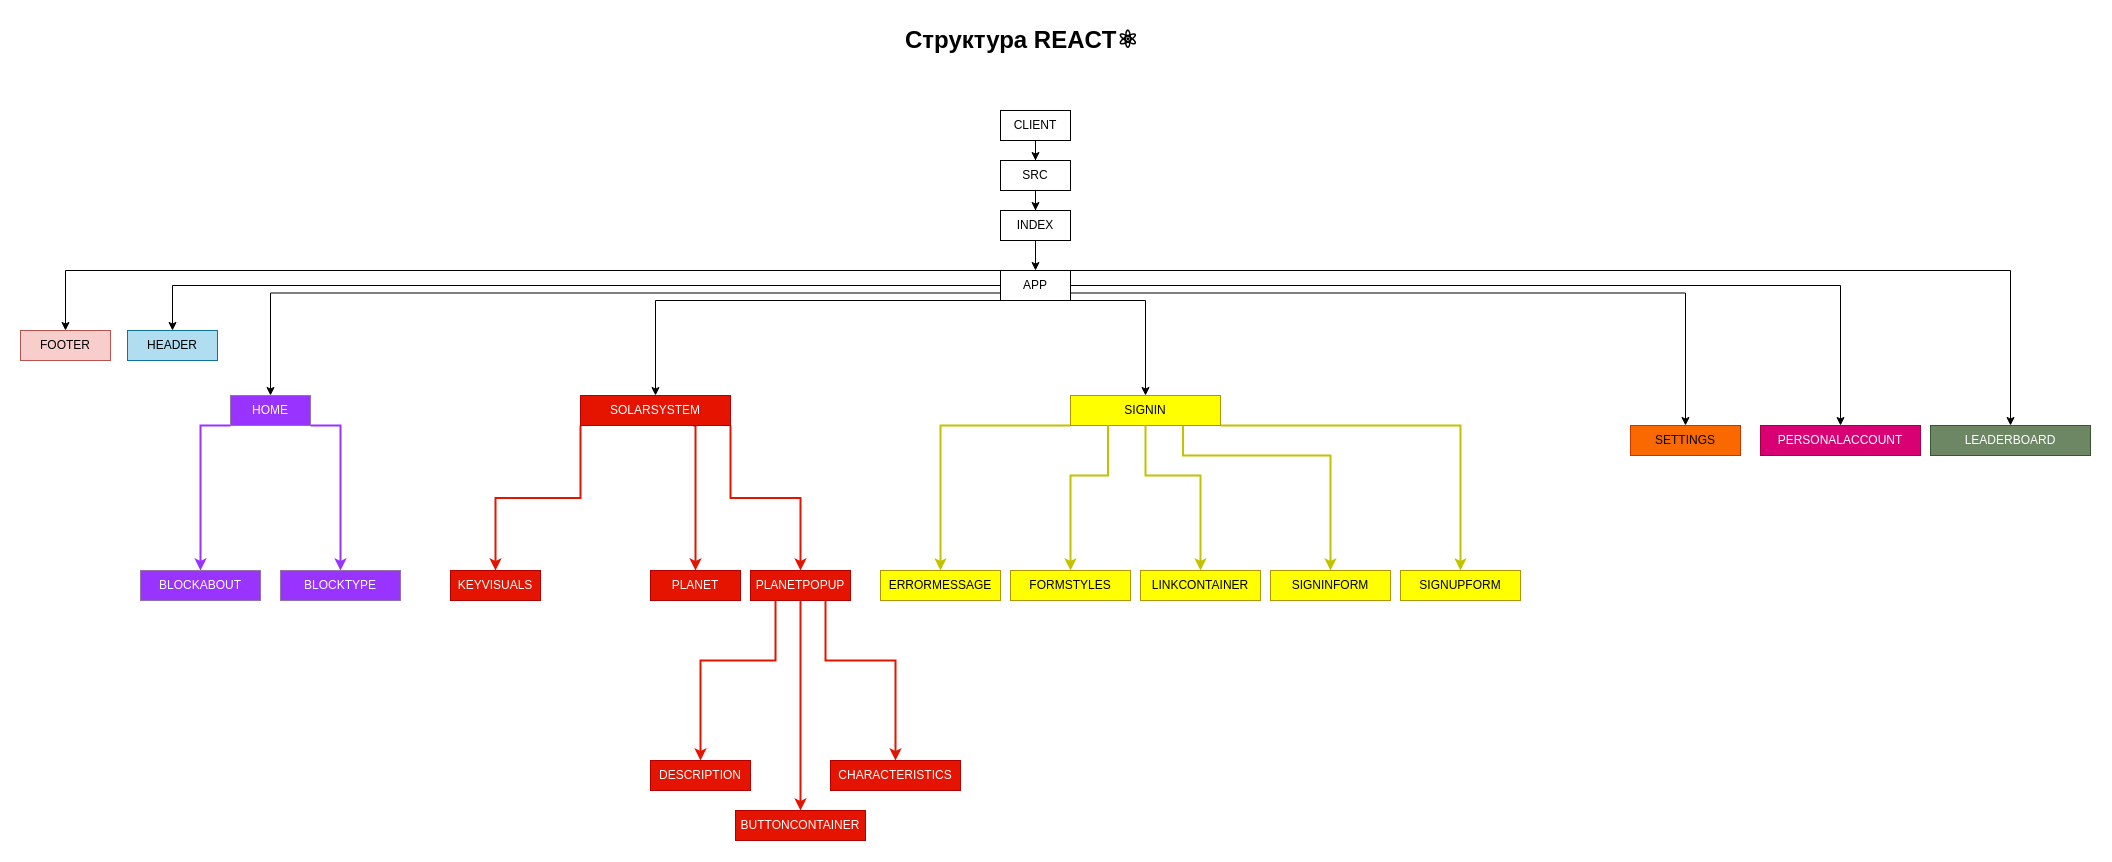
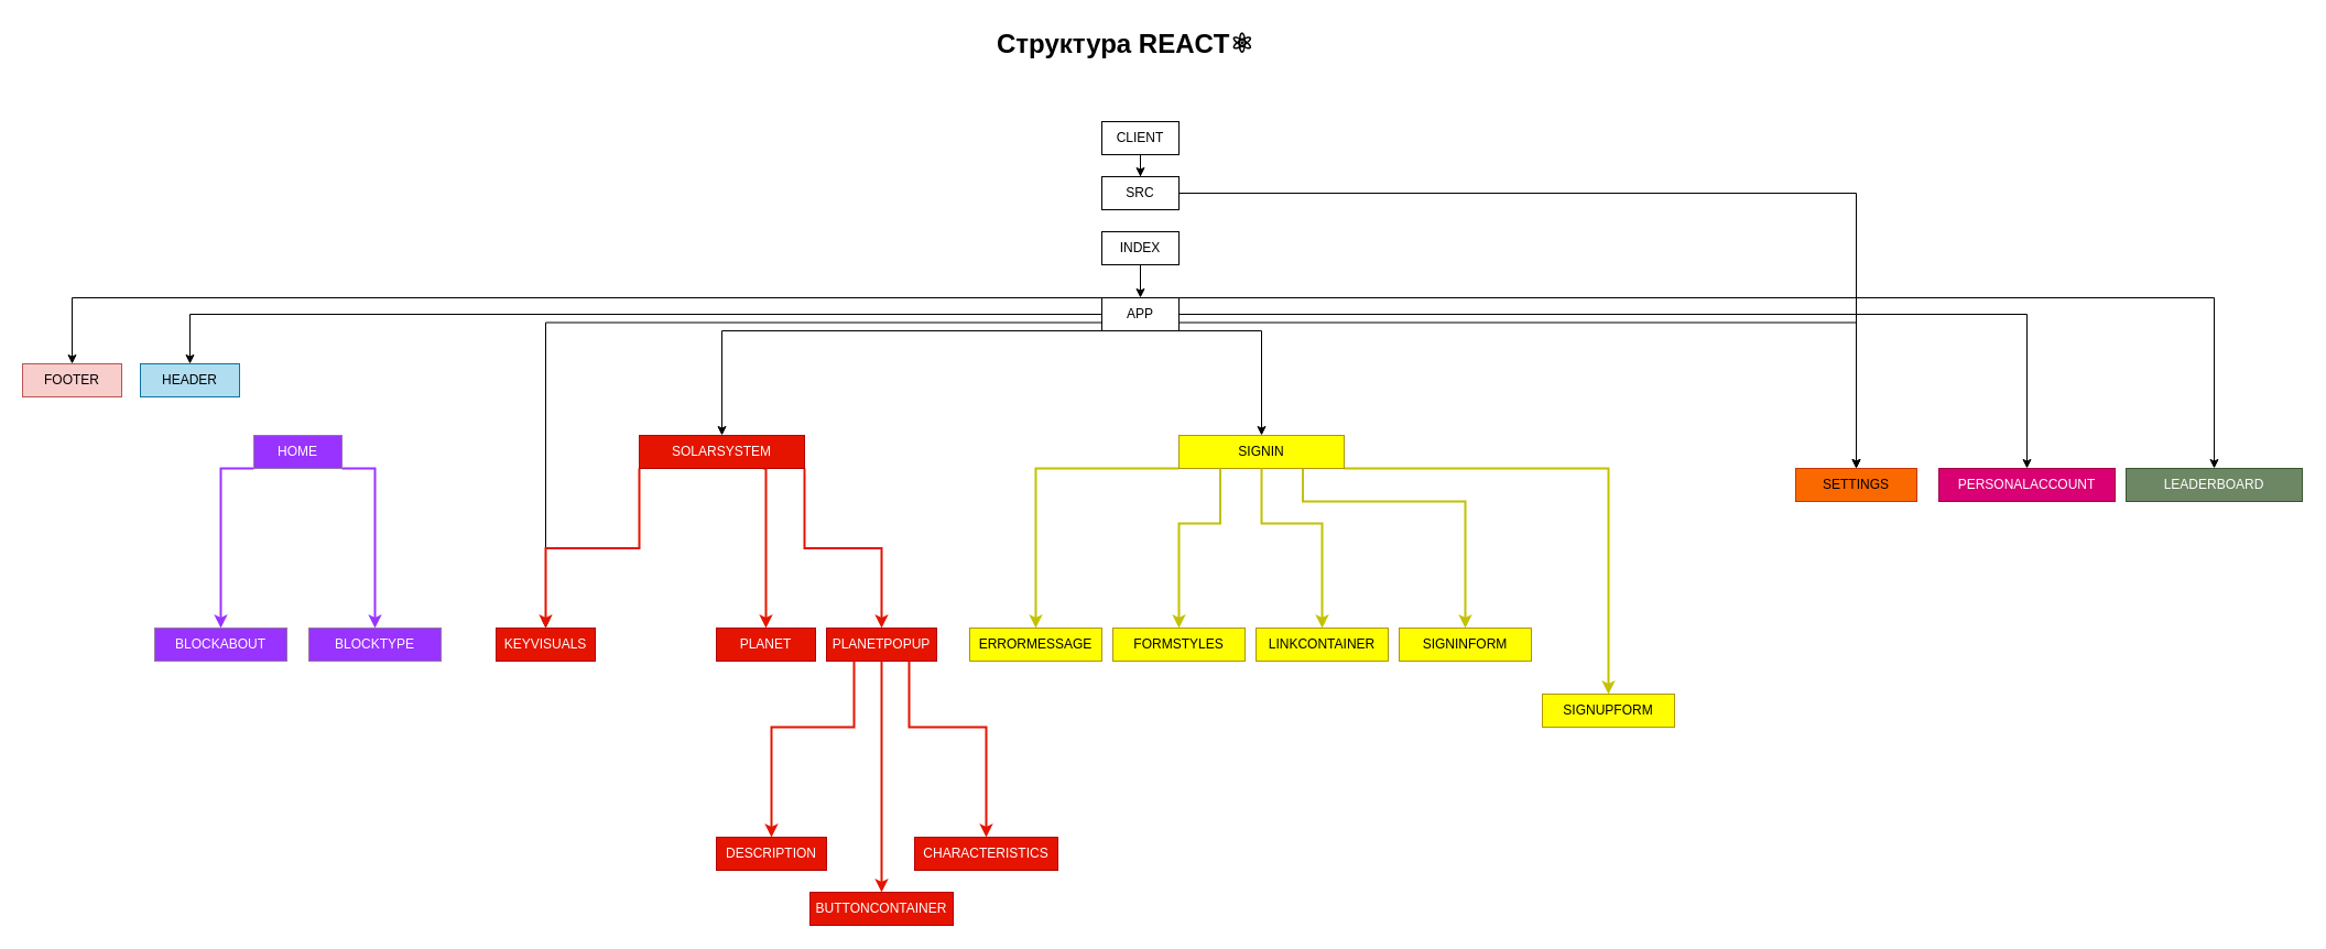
  <mxCell id="0" />
  <mxCell id="1" parent="0" />
  <mxCell id="2" value="" style="edgeStyle=orthogonalEdgeStyle;rounded=0;orthogonalLoop=1;jettySize=auto;html=1;" edge="1" parent="1" source="3" target="5"><mxGeometry relative="1" as="geometry" /></mxCell>
  <mxCell id="3" value="CLIENT" style="rounded=0;whiteSpace=wrap;html=1;" vertex="1" parent="1"><mxGeometry x="1000" y="110" width="70" height="30" as="geometry" /></mxCell>
- <mxCell id="4" value="" style="edgeStyle=orthogonalEdgeStyle;rounded=0;orthogonalLoop=1;jettySize=auto;html=1;" edge="1" parent="1" source="5" target="7"><mxGeometry relative="1" as="geometry" /></mxCell>
+ <mxCell id="4" value="" style="edgeStyle=orthogonalEdgeStyle;rounded=0;orthogonalLoop=1;jettySize=auto;html=1;" edge="1" parent="1" source="5" target="31"><mxGeometry relative="1" as="geometry" /></mxCell>
  <mxCell id="5" value="SRC" style="rounded=0;whiteSpace=wrap;html=1;" vertex="1" parent="1"><mxGeometry x="1000" y="160" width="70" height="30" as="geometry" /></mxCell>
  <mxCell id="6" value="" style="edgeStyle=orthogonalEdgeStyle;rounded=0;orthogonalLoop=1;jettySize=auto;html=1;" edge="1" parent="1" source="7" target="16"><mxGeometry relative="1" as="geometry" /></mxCell>
  <mxCell id="7" value="INDEX" style="rounded=0;whiteSpace=wrap;html=1;" vertex="1" parent="1"><mxGeometry x="1000" y="210" width="70" height="30" as="geometry" /></mxCell>
  <mxCell id="8" value="" style="edgeStyle=orthogonalEdgeStyle;rounded=0;orthogonalLoop=1;jettySize=auto;html=1;" edge="1" parent="1" source="16" target="17"><mxGeometry relative="1" as="geometry" /></mxCell>
  <mxCell id="9" style="edgeStyle=orthogonalEdgeStyle;rounded=0;orthogonalLoop=1;jettySize=auto;html=1;exitX=0;exitY=1;exitDx=0;exitDy=0;entryX=0.5;entryY=0;entryDx=0;entryDy=0;" edge="1" parent="1" source="16" target="21"><mxGeometry relative="1" as="geometry"><Array as="points"><mxPoint x="655" y="300" /></Array></mxGeometry></mxCell>
  <mxCell id="10" style="edgeStyle=orthogonalEdgeStyle;rounded=0;orthogonalLoop=1;jettySize=auto;html=1;exitX=1;exitY=1;exitDx=0;exitDy=0;entryX=0.5;entryY=0;entryDx=0;entryDy=0;" edge="1" parent="1" source="16" target="25"><mxGeometry relative="1" as="geometry"><Array as="points"><mxPoint x="1145" y="300" /></Array></mxGeometry></mxCell>
- <mxCell id="11" style="edgeStyle=orthogonalEdgeStyle;rounded=0;orthogonalLoop=1;jettySize=auto;html=1;exitX=0;exitY=0.75;exitDx=0;exitDy=0;entryX=0.5;entryY=0;entryDx=0;entryDy=0;" edge="1" parent="1" source="16" target="28"><mxGeometry relative="1" as="geometry"><mxPoint x="730" y="400" as="targetPoint" /></mxGeometry></mxCell>
+ <mxCell id="11" style="edgeStyle=orthogonalEdgeStyle;rounded=0;orthogonalLoop=1;jettySize=auto;html=1;exitX=0;exitY=0.75;exitDx=0;exitDy=0;" edge="1" parent="1" source="16" target="36"><mxGeometry relative="1" as="geometry"><mxPoint x="730" y="400" as="targetPoint" /></mxGeometry></mxCell>
  <mxCell id="12" style="edgeStyle=orthogonalEdgeStyle;rounded=0;orthogonalLoop=1;jettySize=auto;html=1;exitX=0;exitY=0;exitDx=0;exitDy=0;entryX=0.5;entryY=0;entryDx=0;entryDy=0;" edge="1" parent="1" source="16" target="29"><mxGeometry relative="1" as="geometry"><mxPoint x="550" y="330" as="targetPoint" /><Array as="points"><mxPoint x="65" y="270" /></Array></mxGeometry></mxCell>
  <mxCell id="13" style="edgeStyle=orthogonalEdgeStyle;rounded=0;orthogonalLoop=1;jettySize=auto;html=1;exitX=1;exitY=0.5;exitDx=0;exitDy=0;entryX=0.5;entryY=0;entryDx=0;entryDy=0;" edge="1" parent="1" source="16" target="30"><mxGeometry relative="1" as="geometry"><mxPoint x="1310" y="360" as="targetPoint" /></mxGeometry></mxCell>
  <mxCell id="14" style="edgeStyle=orthogonalEdgeStyle;rounded=0;orthogonalLoop=1;jettySize=auto;html=1;exitX=1;exitY=0.75;exitDx=0;exitDy=0;entryX=0.5;entryY=0;entryDx=0;entryDy=0;" edge="1" parent="1" source="16" target="31"><mxGeometry relative="1" as="geometry"><mxPoint x="1290" y="400" as="targetPoint" /></mxGeometry></mxCell>
  <mxCell id="15" style="edgeStyle=orthogonalEdgeStyle;rounded=0;orthogonalLoop=1;jettySize=auto;html=1;exitX=1;exitY=0;exitDx=0;exitDy=0;entryX=0.5;entryY=0;entryDx=0;entryDy=0;" edge="1" parent="1" source="16" target="32"><mxGeometry relative="1" as="geometry"><mxPoint x="1630" y="400" as="targetPoint" /><Array as="points"><mxPoint x="2010" y="270" /></Array></mxGeometry></mxCell>
  <mxCell id="16" value="APP" style="rounded=0;whiteSpace=wrap;html=1;" vertex="1" parent="1"><mxGeometry x="1000" y="270" width="70" height="30" as="geometry" /></mxCell>
  <mxCell id="17" value="HEADER" style="rounded=0;whiteSpace=wrap;html=1;fillColor=#b1ddf0;strokeColor=#10739e;" vertex="1" parent="1"><mxGeometry x="127" y="330" width="90" height="30" as="geometry" /></mxCell>
  <mxCell id="18" style="edgeStyle=orthogonalEdgeStyle;rounded=0;orthogonalLoop=1;jettySize=auto;html=1;exitX=0;exitY=1;exitDx=0;exitDy=0;entryX=0.5;entryY=0;entryDx=0;entryDy=0;strokeWidth=2;strokeColor=#E51400;" edge="1" parent="1" source="21" target="36"><mxGeometry relative="1" as="geometry" /></mxCell>
  <mxCell id="19" style="edgeStyle=orthogonalEdgeStyle;rounded=0;orthogonalLoop=1;jettySize=auto;html=1;exitX=0.75;exitY=1;exitDx=0;exitDy=0;entryX=0.5;entryY=0;entryDx=0;entryDy=0;strokeWidth=2;strokeColor=#E51400;" edge="1" parent="1" source="21" target="37"><mxGeometry relative="1" as="geometry"><Array as="points"><mxPoint x="695" y="425" /></Array></mxGeometry></mxCell>
  <mxCell id="20" style="edgeStyle=orthogonalEdgeStyle;rounded=0;orthogonalLoop=1;jettySize=auto;html=1;exitX=1;exitY=1;exitDx=0;exitDy=0;entryX=0.5;entryY=0;entryDx=0;entryDy=0;strokeWidth=2;strokeColor=#E51400;" edge="1" parent="1" source="21" target="38"><mxGeometry relative="1" as="geometry" /></mxCell>
  <mxCell id="21" value="SOLARSYSTEM" style="rounded=0;whiteSpace=wrap;html=1;fillColor=#e51400;strokeColor=#B20000;fontColor=#ffffff;" vertex="1" parent="1"><mxGeometry x="580" y="395" width="150" height="30" as="geometry" /></mxCell>
  <mxCell id="22" value="" style="edgeStyle=orthogonalEdgeStyle;rounded=0;orthogonalLoop=1;jettySize=auto;html=1;strokeWidth=2;strokeColor=#C2C200;exitX=0;exitY=1;exitDx=0;exitDy=0;" edge="1" parent="1" source="25" target="45"><mxGeometry relative="1" as="geometry"><Array as="points"><mxPoint x="940" y="425" /></Array></mxGeometry></mxCell>
  <mxCell id="23" style="edgeStyle=orthogonalEdgeStyle;rounded=0;orthogonalLoop=1;jettySize=auto;html=1;exitX=0.75;exitY=1;exitDx=0;exitDy=0;entryX=0.5;entryY=0;entryDx=0;entryDy=0;strokeWidth=2;strokeColor=#C2C200;" edge="1" parent="1" source="25" target="50"><mxGeometry relative="1" as="geometry"><Array as="points"><mxPoint x="1183" y="455" /><mxPoint x="1330" y="455" /></Array></mxGeometry></mxCell>
  <mxCell id="24" style="edgeStyle=orthogonalEdgeStyle;rounded=0;orthogonalLoop=1;jettySize=auto;html=1;exitX=1;exitY=1;exitDx=0;exitDy=0;entryX=0.5;entryY=0;entryDx=0;entryDy=0;strokeWidth=2;strokeColor=#C2C200;" edge="1" parent="1" source="25" target="51"><mxGeometry relative="1" as="geometry"><Array as="points"><mxPoint x="1460" y="425" /></Array></mxGeometry></mxCell>
  <mxCell id="25" value="SIGNIN" style="rounded=0;whiteSpace=wrap;html=1;fillColor=#FFFF00;strokeColor=#B09500;fontColor=#000000;" vertex="1" parent="1"><mxGeometry x="1070" y="395" width="150" height="30" as="geometry" /></mxCell>
  <mxCell id="26" style="edgeStyle=orthogonalEdgeStyle;rounded=0;orthogonalLoop=1;jettySize=auto;html=1;exitX=0;exitY=1;exitDx=0;exitDy=0;strokeColor=#9933FF;strokeWidth=2;entryX=0.5;entryY=0;entryDx=0;entryDy=0;" edge="1" parent="1" source="28" target="34"><mxGeometry relative="1" as="geometry"><mxPoint x="280" y="475" as="targetPoint" /><Array as="points"><mxPoint x="200" y="425" /></Array></mxGeometry></mxCell>
  <mxCell id="27" style="edgeStyle=orthogonalEdgeStyle;rounded=0;orthogonalLoop=1;jettySize=auto;html=1;exitX=1;exitY=1;exitDx=0;exitDy=0;entryX=0.5;entryY=0;entryDx=0;entryDy=0;strokeWidth=2;strokeColor=#9933FF;" edge="1" parent="1" source="28" target="35"><mxGeometry relative="1" as="geometry"><Array as="points"><mxPoint x="340" y="425" /><mxPoint x="340" y="485" /></Array></mxGeometry></mxCell>
  <mxCell id="28" value="HOME" style="rounded=0;whiteSpace=wrap;html=1;fillColor=#9933FF;strokeColor=#9673a6;fontColor=#FFFFFF;" vertex="1" parent="1"><mxGeometry x="230" y="395" width="80" height="30" as="geometry" /></mxCell>
  <mxCell id="29" value="FOOTER" style="rounded=0;whiteSpace=wrap;html=1;fillColor=#f8cecc;strokeColor=#b85450;" vertex="1" parent="1"><mxGeometry x="20" y="330" width="90" height="30" as="geometry" /></mxCell>
  <mxCell id="30" value="PERSONALACCOUNT" style="rounded=0;whiteSpace=wrap;html=1;fillColor=#d80073;fontColor=#ffffff;strokeColor=#A50040;" vertex="1" parent="1"><mxGeometry x="1760" y="425" width="160" height="30" as="geometry" /></mxCell>
  <mxCell id="31" value="SETTINGS" style="rounded=0;whiteSpace=wrap;html=1;fillColor=#fa6800;strokeColor=#C73500;fontColor=#000000;" vertex="1" parent="1"><mxGeometry x="1630" y="425" width="110" height="30" as="geometry" /></mxCell>
  <mxCell id="32" value="LEADERBOARD" style="rounded=0;whiteSpace=wrap;html=1;fillColor=#6d8764;fontColor=#ffffff;strokeColor=#3A5431;" vertex="1" parent="1"><mxGeometry x="1930" y="425" width="160" height="30" as="geometry" /></mxCell>
  <mxCell id="33" value="&lt;h1&gt;Структура REACT⚛️&lt;/h1&gt;" style="text;html=1;strokeColor=none;fillColor=none;spacing=5;spacingTop=-20;whiteSpace=wrap;overflow=hidden;rounded=0;" vertex="1" parent="1"><mxGeometry x="900" y="20" width="280" height="35" as="geometry" /></mxCell>
  <mxCell id="34" value="BLOCKABOUT" style="rounded=0;whiteSpace=wrap;html=1;fillColor=#9933FF;strokeColor=#9673a6;fontColor=#FFFFFF;" vertex="1" parent="1"><mxGeometry x="140" y="570" width="120" height="30" as="geometry" /></mxCell>
  <mxCell id="35" value="BLOCKTYPE" style="rounded=0;whiteSpace=wrap;html=1;fillColor=#9933FF;strokeColor=#9673a6;fontColor=#FFFFFF;" vertex="1" parent="1"><mxGeometry x="280" y="570" width="120" height="30" as="geometry" /></mxCell>
  <mxCell id="36" value="KEYVISUALS" style="rounded=0;whiteSpace=wrap;html=1;fillColor=#e51400;strokeColor=#B20000;fontColor=#ffffff;" vertex="1" parent="1"><mxGeometry x="450" y="570" width="90" height="30" as="geometry" /></mxCell>
  <mxCell id="37" value="PLANET" style="rounded=0;whiteSpace=wrap;html=1;fillColor=#e51400;strokeColor=#B20000;fontColor=#ffffff;" vertex="1" parent="1"><mxGeometry x="650" y="570" width="90" height="30" as="geometry" /></mxCell>
  <mxCell id="38" value="PLANETPOPUP" style="rounded=0;whiteSpace=wrap;html=1;fillColor=#e51400;strokeColor=#B20000;fontColor=#ffffff;" vertex="1" parent="1"><mxGeometry x="750" y="570" width="100" height="30" as="geometry" /></mxCell>
  <mxCell id="39" style="edgeStyle=orthogonalEdgeStyle;rounded=0;orthogonalLoop=1;jettySize=auto;html=1;exitX=0.25;exitY=1;exitDx=0;exitDy=0;strokeWidth=2;strokeColor=#E51400;entryX=0.5;entryY=0;entryDx=0;entryDy=0;" edge="1" parent="1" source="38" target="42"><mxGeometry relative="1" as="geometry"><mxPoint x="720" y="760" as="targetPoint" /><mxPoint x="760" y="620" as="sourcePoint" /><Array as="points"><mxPoint x="775" y="660" /><mxPoint x="700" y="660" /></Array></mxGeometry></mxCell>
  <mxCell id="40" style="edgeStyle=orthogonalEdgeStyle;rounded=0;orthogonalLoop=1;jettySize=auto;html=1;exitX=0.5;exitY=1;exitDx=0;exitDy=0;strokeWidth=2;strokeColor=#E51400;entryX=0.5;entryY=0;entryDx=0;entryDy=0;" edge="1" parent="1" source="38" target="43"><mxGeometry relative="1" as="geometry"><mxPoint x="800" y="800" as="targetPoint" /><mxPoint x="805" y="610" as="sourcePoint" /><Array as="points" /></mxGeometry></mxCell>
  <mxCell id="41" style="edgeStyle=orthogonalEdgeStyle;rounded=0;orthogonalLoop=1;jettySize=auto;html=1;exitX=0.75;exitY=1;exitDx=0;exitDy=0;strokeWidth=2;strokeColor=#E51400;entryX=0.5;entryY=0;entryDx=0;entryDy=0;" edge="1" parent="1" source="38" target="44"><mxGeometry relative="1" as="geometry"><mxPoint x="880" y="760" as="targetPoint" /><mxPoint x="850" y="620" as="sourcePoint" /><Array as="points"><mxPoint x="825" y="660" /><mxPoint x="895" y="660" /></Array></mxGeometry></mxCell>
  <mxCell id="42" value="DESCRIPTION" style="rounded=0;whiteSpace=wrap;html=1;fillColor=#e51400;strokeColor=#B20000;fontColor=#ffffff;" vertex="1" parent="1"><mxGeometry x="650" y="760" width="100" height="30" as="geometry" /></mxCell>
  <mxCell id="43" value="BUTTONCONTAINER" style="rounded=0;whiteSpace=wrap;html=1;fillColor=#e51400;strokeColor=#B20000;fontColor=#ffffff;" vertex="1" parent="1"><mxGeometry x="735" y="810" width="130" height="30" as="geometry" /></mxCell>
  <mxCell id="44" value="CHARACTERISTICS" style="rounded=0;whiteSpace=wrap;html=1;fillColor=#e51400;strokeColor=#B20000;fontColor=#ffffff;" vertex="1" parent="1"><mxGeometry x="830" y="760" width="130" height="30" as="geometry" /></mxCell>
  <mxCell id="45" value="ERRORMESSAGE" style="rounded=0;whiteSpace=wrap;html=1;fillColor=#FFFF00;strokeColor=#B09500;fontColor=#000000;" vertex="1" parent="1"><mxGeometry x="880" y="570" width="120" height="30" as="geometry" /></mxCell>
  <mxCell id="46" value="" style="edgeStyle=orthogonalEdgeStyle;rounded=0;orthogonalLoop=1;jettySize=auto;html=1;strokeWidth=2;strokeColor=#C2C200;entryX=0.5;entryY=0;entryDx=0;entryDy=0;exitX=0.25;exitY=1;exitDx=0;exitDy=0;" edge="1" parent="1" target="47" source="25"><mxGeometry relative="1" as="geometry"><mxPoint x="1080" y="485" as="sourcePoint" /><Array as="points"><mxPoint x="1108" y="475" /><mxPoint x="1070" y="475" /></Array></mxGeometry></mxCell>
  <mxCell id="47" value="FORMSTYLES" style="rounded=0;whiteSpace=wrap;html=1;fillColor=#FFFF00;strokeColor=#B09500;fontColor=#000000;" vertex="1" parent="1"><mxGeometry x="1010" y="570" width="120" height="30" as="geometry" /></mxCell>
  <mxCell id="48" value="" style="edgeStyle=orthogonalEdgeStyle;rounded=0;orthogonalLoop=1;jettySize=auto;html=1;strokeWidth=2;strokeColor=#C2C200;exitX=0.5;exitY=1;exitDx=0;exitDy=0;entryX=0.5;entryY=0;entryDx=0;entryDy=0;" edge="1" parent="1" target="49" source="25"><mxGeometry relative="1" as="geometry"><mxPoint x="1225" y="557" as="sourcePoint" /><mxPoint x="1145" y="525" as="targetPoint" /><Array as="points"><mxPoint x="1145" y="475" /><mxPoint x="1200" y="475" /></Array></mxGeometry></mxCell>
  <mxCell id="49" value="LINKCONTAINER" style="rounded=0;whiteSpace=wrap;html=1;fillColor=#FFFF00;strokeColor=#B09500;fontColor=#000000;" vertex="1" parent="1"><mxGeometry x="1140" y="570" width="120" height="30" as="geometry" /></mxCell>
  <mxCell id="50" value="SIGNINFORM" style="rounded=0;whiteSpace=wrap;html=1;fillColor=#FFFF00;strokeColor=#B09500;fontColor=#000000;" vertex="1" parent="1"><mxGeometry x="1270" y="570" width="120" height="30" as="geometry" /></mxCell>
- <mxCell id="51" value="SIGNUPFORM" style="rounded=0;whiteSpace=wrap;html=1;fillColor=#FFFF00;strokeColor=#B09500;fontColor=#000000;" vertex="1" parent="1"><mxGeometry x="1400" y="570" width="120" height="30" as="geometry" /></mxCell>
+ <mxCell id="51" value="SIGNUPFORM" style="rounded=0;whiteSpace=wrap;html=1;fillColor=#FFFF00;strokeColor=#B09500;fontColor=#000000;" vertex="1" parent="1"><mxGeometry x="1400" y="630" width="120" height="30" as="geometry" /></mxCell>
